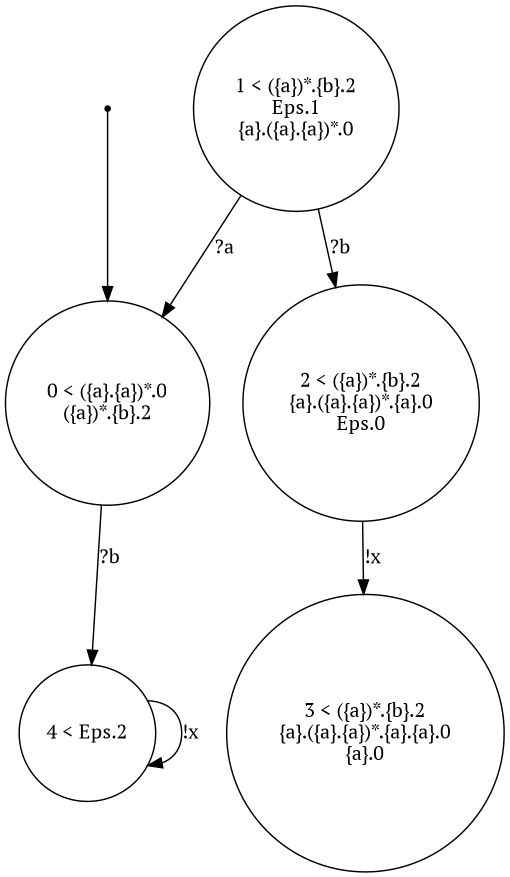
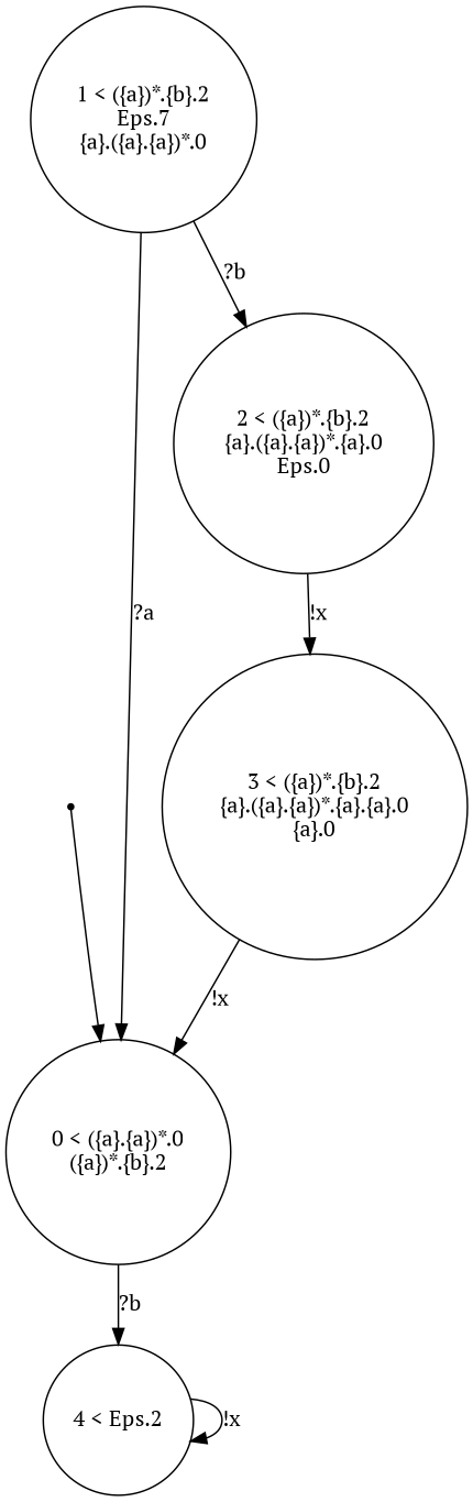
  digraph {
    fontname="PT Serif"
    node [fontname="PT Serif" shape=circle]
    edge [fontname="PT Serif"]
    ENTRY [shape=point]
    n2 [label="0 < ({a}.{a})*.0\n({a})*.{b}.2\n"]
    n3 [label="4 < Eps.2\n"]
-   n4 [label="1 < ({a})*.{b}.2\nEps.1\n{a}.({a}.{a})*.0\n"]
+   n4 [label="1 < ({a})*.{b}.2\nEps.7\n{a}.({a}.{a})*.0\n"]
    n5 [label="2 < ({a})*.{b}.2\n{a}.({a}.{a})*.{a}.0\nEps.0\n"]
    n6 [label="3 < ({a})*.{b}.2\n{a}.({a}.{a})*.{a}.{a}.0\n{a}.0\n"]
    ENTRY -> n2
    n2 -> n3 [label="?b"]
    n3 -> n3 [label="!x"]
    n4 -> n2 [label="?a"]
    n4 -> n5 [label="?b"]
    n5 -> n6 [label="!x"]
+   n6 -> n2 [label="!x"]
  }
